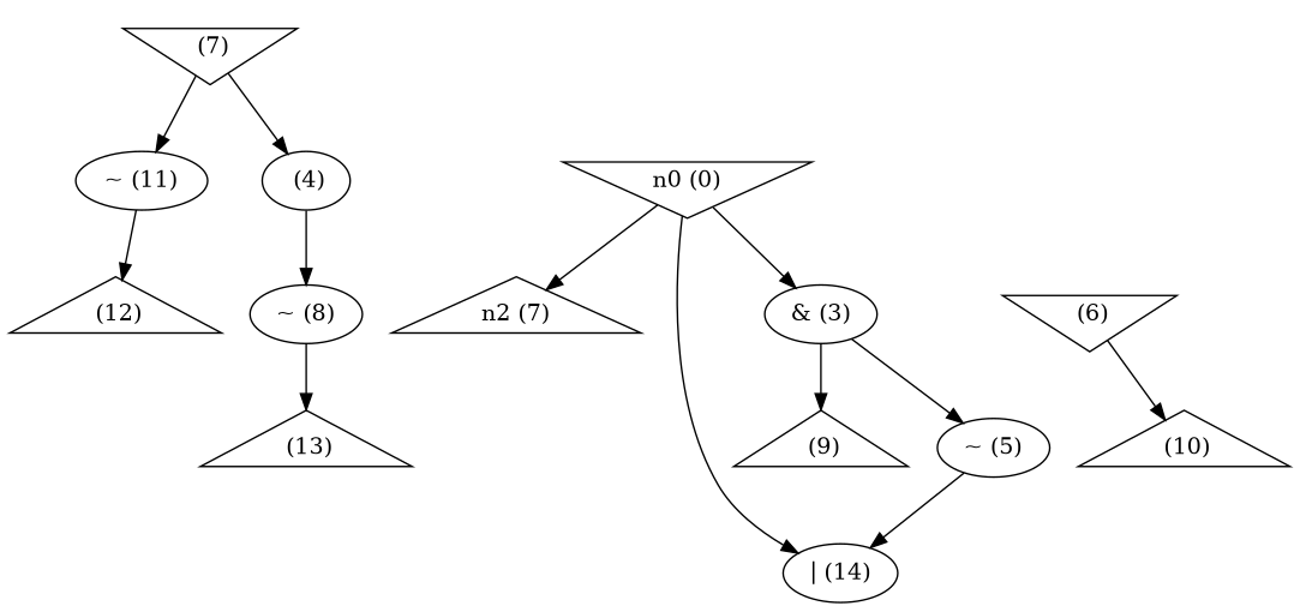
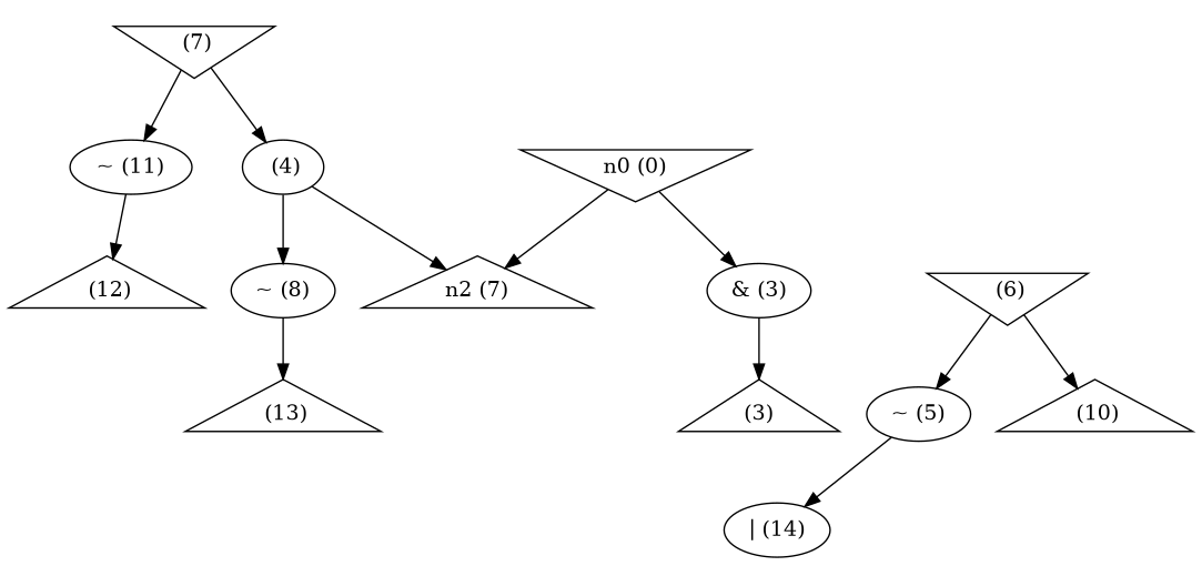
  digraph {
    n1 [label="n0 (0)" shape=invtriangle]
    n2 [label="n2 (7)" shape=triangle]
    n3 [label="& (3)"]
    n4 [label="| (14)"]
-   n5 [label=" (9)" shape=triangle]
+   n5 [label="(3)" shape=triangle]
    n6 [label=" (4)"]
    n7 [label="~ (8)"]
    n8 [label=" (13)" shape=triangle]
    n9 [label="~ (5)"]
    n10 [label=" (6)" shape=invtriangle]
    n11 [label=" (10)" shape=triangle]
    n12 [label=" (7)" shape=invtriangle]
    n13 [label="~ (11)"]
    n14 [label=" (12)" shape=triangle]
    n1 -> n2
    n1 -> n3
-   n1 -> n4
    n3 -> n5
+   n6 -> n2
    n6 -> n7
    n7 -> n8
    n9 -> n4
-   n3 -> n9
+   n10 -> n9
    n10 -> n11
    n12 -> n6
    n12 -> n13
    n13 -> n14
  }
